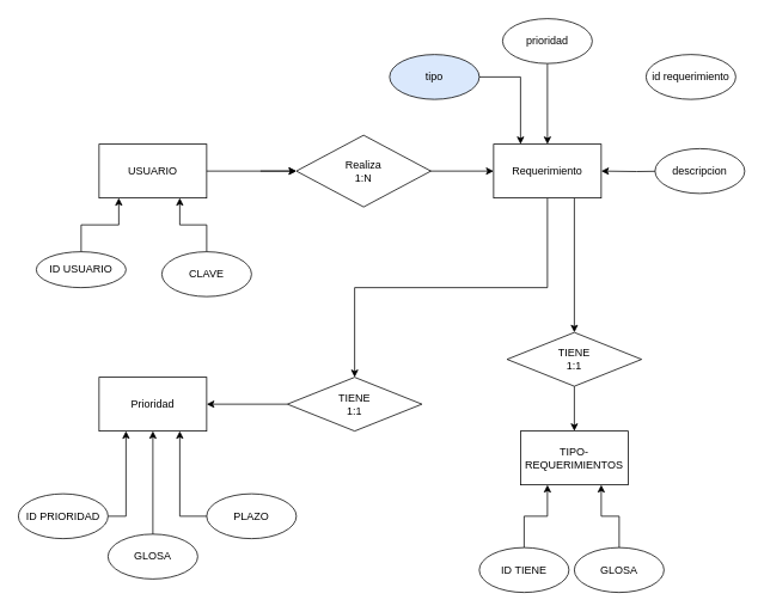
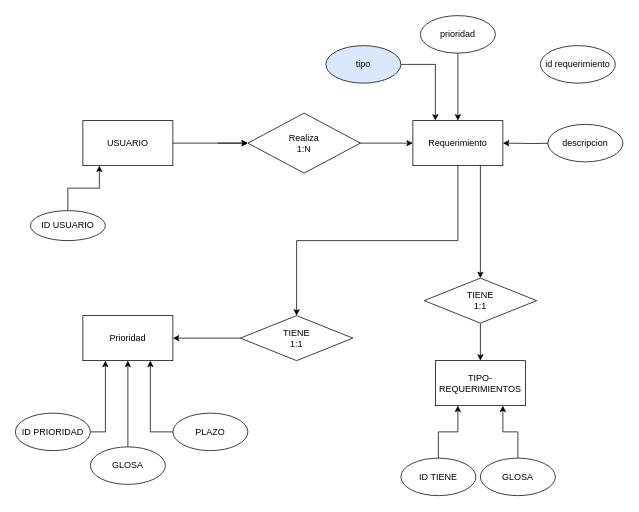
  <mxCell id="0" />
  <mxCell id="1" parent="0" />
  <mxCell id="2" value="USUARIO" style="rounded=0;whiteSpace=wrap;html=1;" parent="1" vertex="1"><mxGeometry x="110" y="160" width="120" height="60" as="geometry" /></mxCell>
  <mxCell id="3" style="edgeStyle=orthogonalEdgeStyle;rounded=0;orthogonalLoop=1;jettySize=auto;html=1;exitX=0.5;exitY=1;exitDx=0;exitDy=0;entryX=0.5;entryY=0;entryDx=0;entryDy=0;" parent="1" source="5" target="28" edge="1"><mxGeometry relative="1" as="geometry" /></mxCell>
  <mxCell id="4" style="edgeStyle=orthogonalEdgeStyle;rounded=0;orthogonalLoop=1;jettySize=auto;html=1;exitX=0.75;exitY=1;exitDx=0;exitDy=0;entryX=0.5;entryY=0;entryDx=0;entryDy=0;" parent="1" source="5" target="33" edge="1"><mxGeometry relative="1" as="geometry" /></mxCell>
  <mxCell id="5" value="Requerimiento" style="rounded=0;whiteSpace=wrap;html=1;" parent="1" vertex="1"><mxGeometry x="550" y="160" width="120" height="60" as="geometry" /></mxCell>
  <mxCell id="6" value="" style="endArrow=classic;html=1;exitX=1;exitY=0.5;exitDx=0;exitDy=0;" parent="1" source="2" target="18" edge="1"><mxGeometry width="50" height="50" relative="1" as="geometry"><mxPoint x="410" y="270" as="sourcePoint" /><mxPoint x="460" y="220" as="targetPoint" /></mxGeometry></mxCell>
  <mxCell id="7" value="" style="endArrow=classic;html=1;exitX=1;exitY=0.5;exitDx=0;exitDy=0;" parent="1" source="18" edge="1"><mxGeometry width="50" height="50" relative="1" as="geometry"><mxPoint x="290" y="190" as="sourcePoint" /><mxPoint x="400" y="190" as="targetPoint" /><Array as="points"><mxPoint x="350" y="190" /></Array></mxGeometry></mxCell>
  <mxCell id="8" value="" style="endArrow=classic;html=1;entryX=0;entryY=0.5;entryDx=0;entryDy=0;exitX=1;exitY=0.5;exitDx=0;exitDy=0;" parent="1" source="18" target="5" edge="1"><mxGeometry width="50" height="50" relative="1" as="geometry"><mxPoint x="410" y="270" as="sourcePoint" /><mxPoint x="460" y="220" as="targetPoint" /></mxGeometry></mxCell>
  <mxCell id="9" style="edgeStyle=orthogonalEdgeStyle;rounded=0;orthogonalLoop=1;jettySize=auto;html=1;exitX=0.5;exitY=0;exitDx=0;exitDy=0;entryX=0.183;entryY=1;entryDx=0;entryDy=0;entryPerimeter=0;" parent="1" source="10" target="2" edge="1"><mxGeometry relative="1" as="geometry" /></mxCell>
  <mxCell id="10" value="ID USUARIO" style="ellipse;whiteSpace=wrap;html=1;" parent="1" vertex="1"><mxGeometry x="40" y="280" width="100" height="40" as="geometry" /></mxCell>
- <mxCell id="11" style="edgeStyle=orthogonalEdgeStyle;rounded=0;orthogonalLoop=1;jettySize=auto;html=1;exitX=0.5;exitY=0;exitDx=0;exitDy=0;entryX=0.75;entryY=1;entryDx=0;entryDy=0;" parent="1" source="12" target="2" edge="1"><mxGeometry relative="1" as="geometry" /></mxCell>
- <mxCell id="12" value="CLAVE" style="ellipse;whiteSpace=wrap;html=1;" parent="1" vertex="1"><mxGeometry x="180" y="280" width="100" height="50" as="geometry" /></mxCell>
  <mxCell id="13" value="id requerimiento" style="ellipse;whiteSpace=wrap;html=1;" parent="1" vertex="1"><mxGeometry x="720" y="60" width="100" height="50" as="geometry" /></mxCell>
  <mxCell id="14" style="edgeStyle=orthogonalEdgeStyle;rounded=0;orthogonalLoop=1;jettySize=auto;html=1;entryX=1;entryY=0.5;entryDx=0;entryDy=0;" parent="1" target="5" edge="1"><mxGeometry relative="1" as="geometry"><mxPoint x="749" y="190" as="sourcePoint" /></mxGeometry></mxCell>
  <mxCell id="15" value="descripcion" style="ellipse;whiteSpace=wrap;html=1;" parent="1" vertex="1"><mxGeometry x="730" y="165" width="100" height="50" as="geometry" /></mxCell>
  <mxCell id="16" style="edgeStyle=orthogonalEdgeStyle;rounded=0;orthogonalLoop=1;jettySize=auto;html=1;exitX=0.5;exitY=1;exitDx=0;exitDy=0;entryX=0.5;entryY=0;entryDx=0;entryDy=0;" parent="1" source="17" target="5" edge="1"><mxGeometry relative="1" as="geometry"><mxPoint x="630" y="150" as="targetPoint" /></mxGeometry></mxCell>
  <mxCell id="17" value="prioridad" style="ellipse;whiteSpace=wrap;html=1;" parent="1" vertex="1"><mxGeometry x="560" y="20" width="100" height="50" as="geometry" /></mxCell>
  <mxCell id="18" value="&lt;div&gt;Realiza&lt;/div&gt;&lt;div&gt;1:N&lt;br&gt;&lt;/div&gt;" style="rhombus;whiteSpace=wrap;html=1;" parent="1" vertex="1"><mxGeometry x="330" y="150" width="150" height="80" as="geometry" /></mxCell>
  <mxCell id="19" value="" style="endArrow=classic;html=1;exitX=1;exitY=0.5;exitDx=0;exitDy=0;" parent="1" target="18" edge="1"><mxGeometry width="50" height="50" relative="1" as="geometry"><mxPoint x="290" y="190" as="sourcePoint" /><mxPoint x="400" y="190" as="targetPoint" /><Array as="points" /></mxGeometry></mxCell>
  <mxCell id="20" style="edgeStyle=orthogonalEdgeStyle;rounded=0;orthogonalLoop=1;jettySize=auto;html=1;entryX=0.25;entryY=0;entryDx=0;entryDy=0;" parent="1" source="21" target="5" edge="1"><mxGeometry relative="1" as="geometry" /></mxCell>
  <mxCell id="21" value="tipo" style="ellipse;whiteSpace=wrap;html=1;fillColor=#dae8fc;" parent="1" vertex="1"><mxGeometry x="434" y="60" width="100" height="50" as="geometry" /></mxCell>
  <mxCell id="22" value="Prioridad" style="rounded=0;whiteSpace=wrap;html=1;" parent="1" vertex="1"><mxGeometry x="110" y="420" width="120" height="60" as="geometry" /></mxCell>
  <mxCell id="23" style="edgeStyle=orthogonalEdgeStyle;rounded=0;orthogonalLoop=1;jettySize=auto;html=1;exitX=1;exitY=0.5;exitDx=0;exitDy=0;entryX=0.25;entryY=1;entryDx=0;entryDy=0;" parent="1" source="24" target="22" edge="1"><mxGeometry relative="1" as="geometry" /></mxCell>
  <mxCell id="24" value="ID PRIORIDAD" style="ellipse;whiteSpace=wrap;html=1;" parent="1" vertex="1"><mxGeometry y="550" width="100" height="50" as="geometry" x="20" /></mxCell>
  <mxCell id="25" style="edgeStyle=orthogonalEdgeStyle;rounded=0;orthogonalLoop=1;jettySize=auto;html=1;exitX=0;exitY=0.5;exitDx=0;exitDy=0;entryX=0.75;entryY=1;entryDx=0;entryDy=0;" parent="1" source="26" target="22" edge="1"><mxGeometry relative="1" as="geometry" /></mxCell>
  <mxCell id="26" value="PLAZO" style="ellipse;whiteSpace=wrap;html=1;" parent="1" vertex="1"><mxGeometry x="230" y="550" width="100" height="50" as="geometry" /></mxCell>
  <mxCell id="27" style="edgeStyle=orthogonalEdgeStyle;rounded=0;orthogonalLoop=1;jettySize=auto;html=1;exitX=0;exitY=0.5;exitDx=0;exitDy=0;entryX=1;entryY=0.5;entryDx=0;entryDy=0;" parent="1" source="28" target="22" edge="1"><mxGeometry relative="1" as="geometry" /></mxCell>
  <mxCell id="28" value="TIENE&lt;br&gt;1:1" style="rhombus;whiteSpace=wrap;html=1;" parent="1" vertex="1"><mxGeometry x="320" y="420" width="150" height="60" as="geometry" /></mxCell>
  <mxCell id="29" style="edgeStyle=orthogonalEdgeStyle;rounded=0;orthogonalLoop=1;jettySize=auto;html=1;exitX=0.5;exitY=0;exitDx=0;exitDy=0;entryX=0.5;entryY=1;entryDx=0;entryDy=0;" parent="1" source="30" target="22" edge="1"><mxGeometry relative="1" as="geometry" /></mxCell>
  <mxCell id="30" value="GLOSA" style="ellipse;whiteSpace=wrap;html=1;" parent="1" vertex="1"><mxGeometry x="120" y="595" width="100" height="50" as="geometry" /></mxCell>
  <mxCell id="31" value="TIPO-REQUERIMIENTOS" style="rounded=0;whiteSpace=wrap;html=1;" parent="1" vertex="1"><mxGeometry x="580" y="480" width="120" height="60" as="geometry" /></mxCell>
  <mxCell id="32" style="edgeStyle=orthogonalEdgeStyle;rounded=0;orthogonalLoop=1;jettySize=auto;html=1;exitX=0.5;exitY=1;exitDx=0;exitDy=0;entryX=0.5;entryY=0;entryDx=0;entryDy=0;" parent="1" source="33" target="31" edge="1"><mxGeometry relative="1" as="geometry" /></mxCell>
  <mxCell id="33" value="&lt;div&gt;TIENE&lt;/div&gt;&lt;div&gt;1:1&lt;br&gt;&lt;/div&gt;" style="rhombus;whiteSpace=wrap;html=1;" parent="1" vertex="1"><mxGeometry x="565" y="370" width="150" height="60" as="geometry" /></mxCell>
  <mxCell id="34" style="edgeStyle=orthogonalEdgeStyle;rounded=0;orthogonalLoop=1;jettySize=auto;html=1;exitX=0.5;exitY=0;exitDx=0;exitDy=0;entryX=0.25;entryY=1;entryDx=0;entryDy=0;" parent="1" source="35" target="31" edge="1"><mxGeometry relative="1" as="geometry" /></mxCell>
  <mxCell id="35" value="ID TIENE" style="ellipse;whiteSpace=wrap;html=1;" parent="1" vertex="1"><mxGeometry x="534" y="610" width="100" height="50" as="geometry" /></mxCell>
  <mxCell id="36" style="edgeStyle=orthogonalEdgeStyle;rounded=0;orthogonalLoop=1;jettySize=auto;html=1;entryX=0.75;entryY=1;entryDx=0;entryDy=0;" parent="1" source="37" target="31" edge="1"><mxGeometry relative="1" as="geometry"><mxPoint x="670" y="620" as="targetPoint" /></mxGeometry></mxCell>
  <mxCell id="37" value="GLOSA" style="ellipse;whiteSpace=wrap;html=1;" parent="1" vertex="1"><mxGeometry x="640" y="610" width="100" height="50" as="geometry" /></mxCell>
